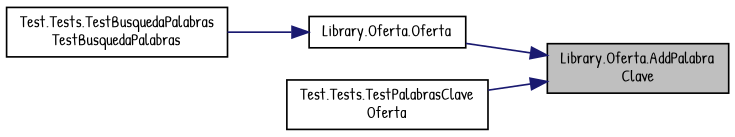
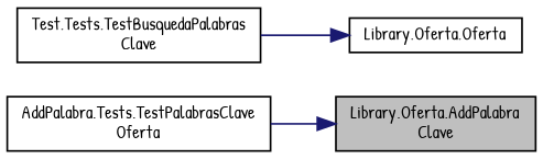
  digraph {
    fontname="Patrick Hand"
    rankdir=RL
    node [color=black fillcolor=white fontname="Patrick Hand" fontsize=10 shape=record style=filled]
    edge [color=midnightblue dir=back fontname="Patrick Hand" fontsize=10 labelfontname=Helvetica labelfontsize=10 style=solid]
    n1 [fillcolor=grey75 fontcolor=black height=0.2 label="Library.Oferta.AddPalabra\lClave" width=0.4]
    n2 [height=0.2 label="Library.Oferta.Oferta" width=0.4]
-   n3 [height=0.2 label="Test.Tests.TestPalabrasClave\lOferta" width=0.4]
-   n4 [height=0.2 label="Test.Tests.TestBusquedaPalabras\lTestBusquedaPalabras" width=0.4]
-   n1 -> n2
+   n3 [height=0.2 label="AddPalabra.Tests.TestPalabrasClave\lOferta" width=0.4]
+   n4 [height=0.2 label="Test.Tests.TestBusquedaPalabras\lClave" width=0.4]
    n1 -> n3
    n2 -> n4
  }
